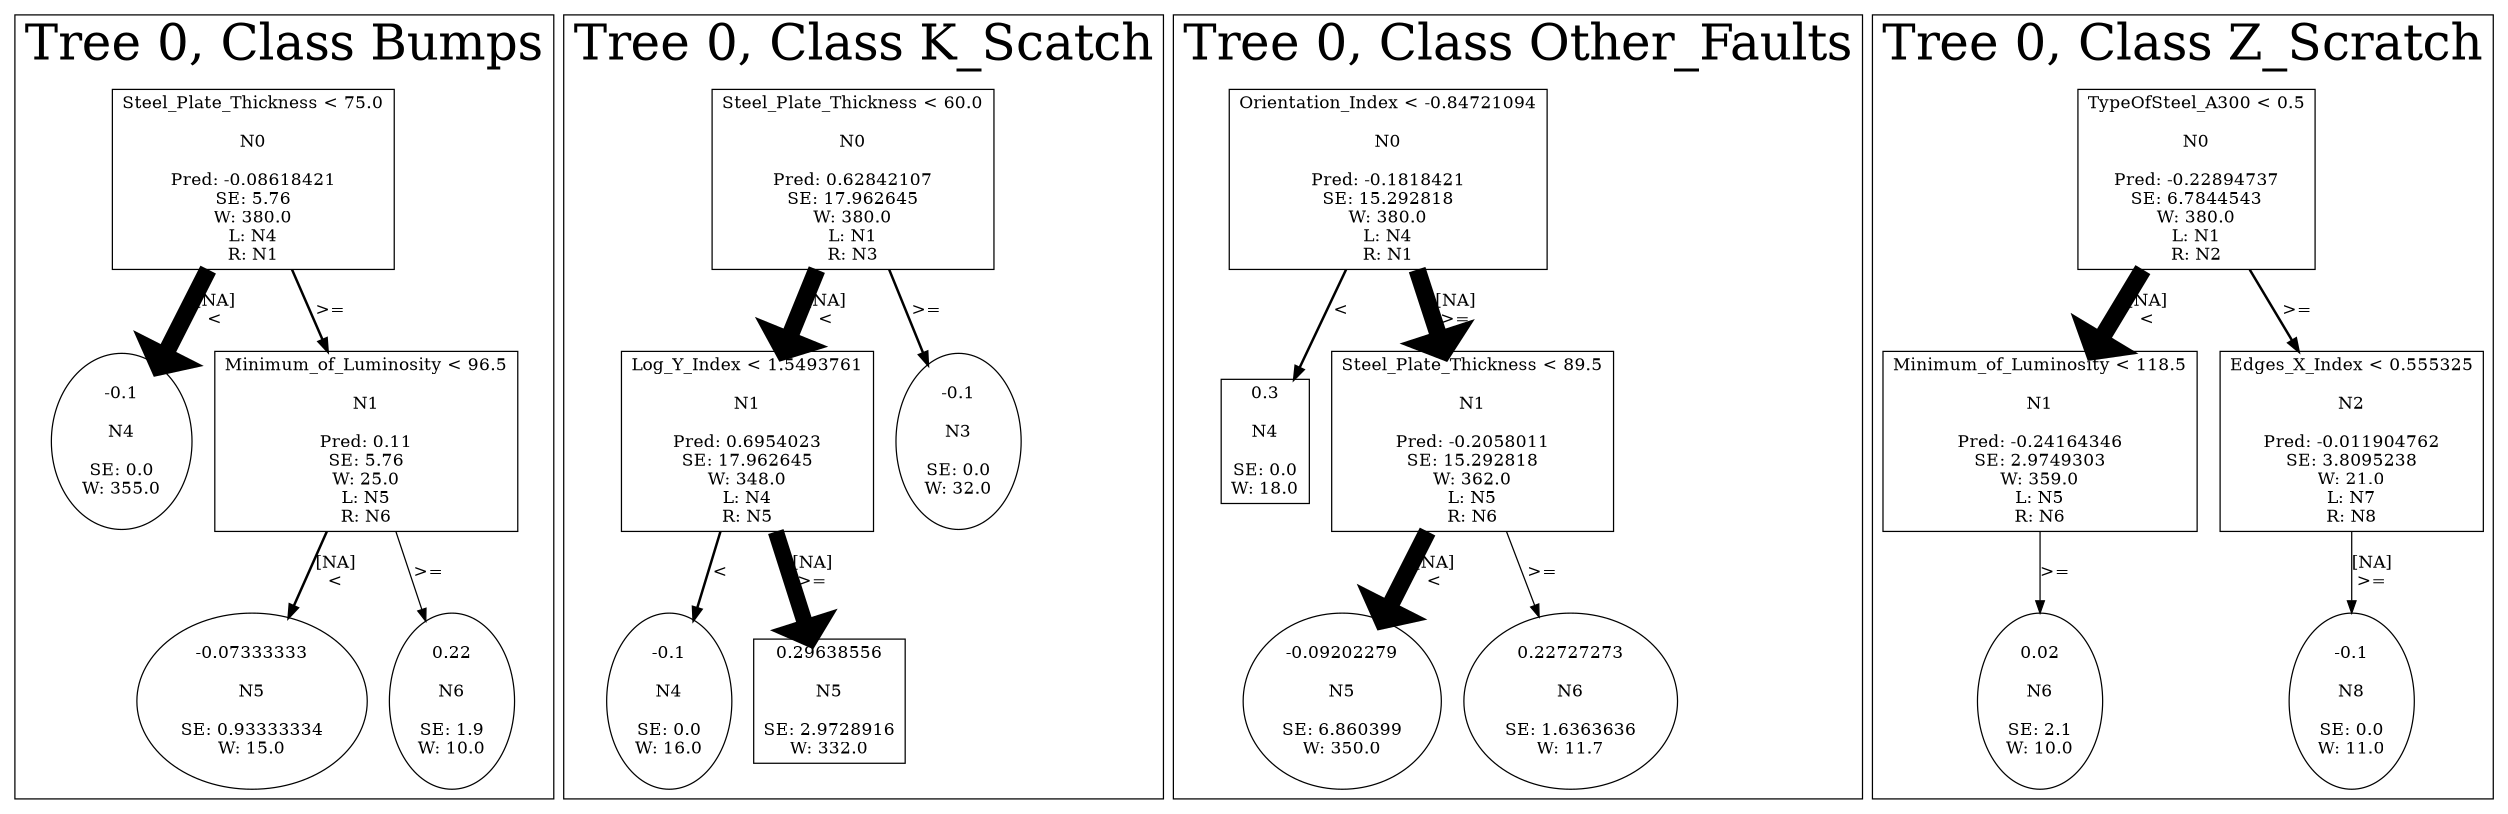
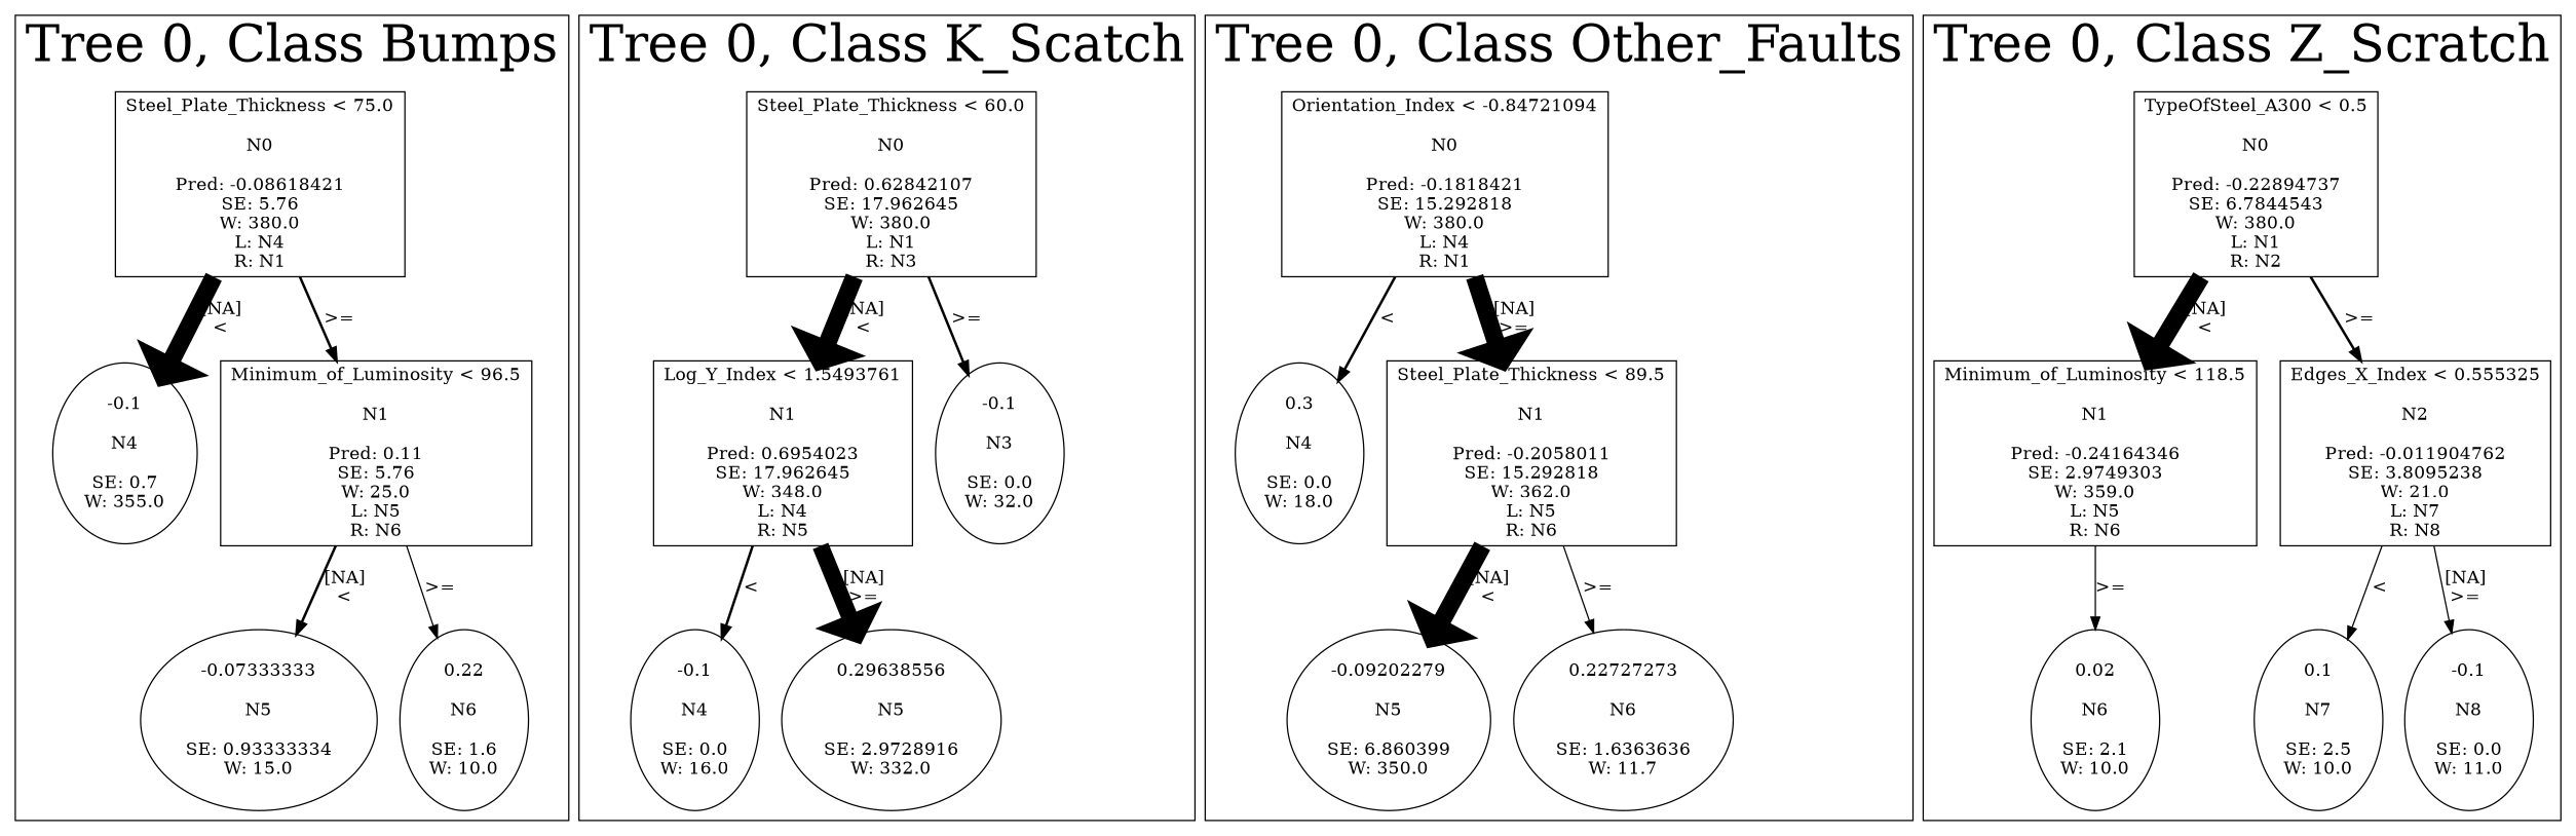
  digraph {
    node [fontsize=14]
    edge [fontsize=14 penwidth=2]
    n1 [label="Steel_Plate_Thickness < 75.0\n\nN0\n\nPred: -0.08618421\nSE: 5.76\nW: 380.0\nL: N4\nR: N1" shape=box]
-   n2 [label="-0.1\n\nN4\n\nSE: 0.0\nW: 355.0"]
+   n2 [label="-0.1\n\nN4\n\nSE: 0.7\nW: 355.0"]
    n3 [label="Minimum_of_Luminosity < 96.5\n\nN1\n\nPred: 0.11\nSE: 5.76\nW: 25.0\nL: N5\nR: N6" shape=box]
    n4 [label="-0.07333333\n\nN5\n\nSE: 0.93333334\nW: 15.0"]
-   n5 [label="0.22\n\nN6\n\nSE: 1.9\nW: 10.0"]
+   n5 [label="0.22\n\nN6\n\nSE: 1.6\nW: 10.0"]
    n6 [label="Steel_Plate_Thickness < 60.0\n\nN0\n\nPred: 0.62842107\nSE: 17.962645\nW: 380.0\nL: N1\nR: N3" shape=box]
    n7 [label="Log_Y_Index < 1.5493761\n\nN1\n\nPred: 0.6954023\nSE: 17.962645\nW: 348.0\nL: N4\nR: N5" shape=box]
    n8 [label="-0.1\n\nN3\n\nSE: 0.0\nW: 32.0"]
    n9 [label="-0.1\n\nN4\n\nSE: 0.0\nW: 16.0"]
-   n10 [label="0.29638556\n\nN5\n\nSE: 2.9728916\nW: 332.0" shape=box]
+   n10 [label="0.29638556\n\nN5\n\nSE: 2.9728916\nW: 332.0"]
    n11 [label="Orientation_Index < -0.84721094\n\nN0\n\nPred: -0.1818421\nSE: 15.292818\nW: 380.0\nL: N4\nR: N1" shape=box]
-   n12 [label="0.3\n\nN4\n\nSE: 0.0\nW: 18.0" shape=box]
+   n12 [label="0.3\n\nN4\n\nSE: 0.0\nW: 18.0"]
    n13 [label="Steel_Plate_Thickness < 89.5\n\nN1\n\nPred: -0.2058011\nSE: 15.292818\nW: 362.0\nL: N5\nR: N6" shape=box]
    n14 [label="-0.09202279\n\nN5\n\nSE: 6.860399\nW: 350.0"]
    n15 [label="0.22727273\n\nN6\n\nSE: 1.6363636\nW: 11.7"]
    n16 [label="TypeOfSteel_A300 < 0.5\n\nN0\n\nPred: -0.22894737\nSE: 6.7844543\nW: 380.0\nL: N1\nR: N2" shape=box]
    n17 [label="Minimum_of_Luminosity < 118.5\n\nN1\n\nPred: -0.24164346\nSE: 2.9749303\nW: 359.0\nL: N5\nR: N6" shape=box]
    n18 [label="Edges_X_Index < 0.555325\n\nN2\n\nPred: -0.011904762\nSE: 3.8095238\nW: 21.0\nL: N7\nR: N8" shape=box]
    n19 [label="0.02\n\nN6\n\nSE: 2.1\nW: 10.0"]
+   n20 [label="0.1\n\nN7\n\nSE: 2.5\nW: 10.0"]
    n21 [label="-0.1\n\nN8\n\nSE: 0.0\nW: 11.0"]
    subgraph cluster_1 {
      fontsize=40
      label="Tree 0, Class Bumps"
      subgraph sub_2 {
        fontsize=40
        label="Tree 0, Class Bumps"
        n1
      }
      subgraph sub_3 {
        fontsize=40
        label="Tree 0, Class Bumps"
        n2
        n3
      }
      subgraph sub_4 {
        fontsize=40
        label="Tree 0, Class Bumps"
        n4
        n5
      }
    }
    subgraph cluster_5 {
      fontsize=40
      label="Tree 0, Class K_Scatch"
      subgraph sub_6 {
        fontsize=40
        label="Tree 0, Class K_Scatch"
        n6
      }
      subgraph sub_7 {
        fontsize=40
        label="Tree 0, Class K_Scatch"
        n7
        n8
      }
      subgraph sub_8 {
        fontsize=40
        label="Tree 0, Class K_Scatch"
        n9
        n10
      }
    }
    subgraph cluster_9 {
      fontsize=40
      label="Tree 0, Class Other_Faults"
      subgraph sub_10 {
        fontsize=40
        label="Tree 0, Class Other_Faults"
        n11
      }
      subgraph sub_11 {
        fontsize=40
        label="Tree 0, Class Other_Faults"
        n12
        n13
      }
      subgraph sub_12 {
        fontsize=40
        label="Tree 0, Class Other_Faults"
        n14
        n15
      }
    }
    subgraph cluster_13 {
      fontsize=40
      label="Tree 0, Class Z_Scratch"
      subgraph sub_14 {
        fontsize=40
        label="Tree 0, Class Z_Scratch"
        n16
      }
      subgraph sub_15 {
        fontsize=40
        label="Tree 0, Class Z_Scratch"
        n17
        n18
      }
      subgraph sub_16 {
        fontsize=40
        label="Tree 0, Class Z_Scratch"
        n19
+       n20
        n21
      }
    }
    n1 -> n2 [label="[NA]\n<\n" penwidth=14]
    n1 -> n3 [label=">=\n"]
    n3 -> n4 [label="[NA]\n<\n"]
    n3 -> n5 [label=">=\n" penwidth=1]
    n6 -> n7 [label="[NA]\n<\n" penwidth=14]
    n6 -> n8 [label=">=\n"]
    n7 -> n9 [label="<\n"]
    n7 -> n10 [label="[NA]\n>=\n" penwidth=13]
    n11 -> n12 [label="<\n"]
    n11 -> n13 [label="[NA]\n>=\n" penwidth=14]
    n13 -> n14 [label="[NA]\n<\n" penwidth=14]
    n13 -> n15 [label=">=\n" penwidth=1]
    n16 -> n17 [label="[NA]\n<\n" penwidth=14]
    n16 -> n18 [label=">=\n"]
    n17 -> n19 [label=">=\n" penwidth=1]
+   n18 -> n20 [label="<\n" penwidth=1]
    n18 -> n21 [label="[NA]\n>=\n" penwidth=1]
  }
